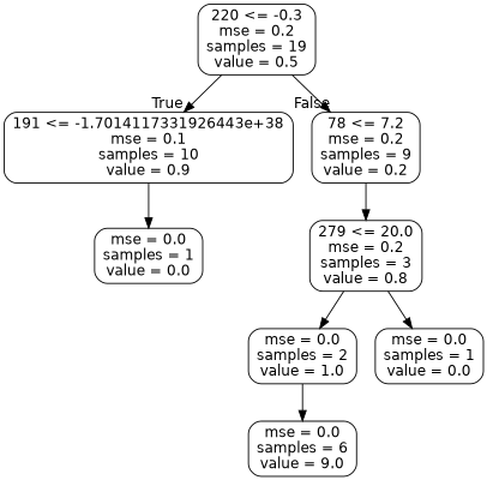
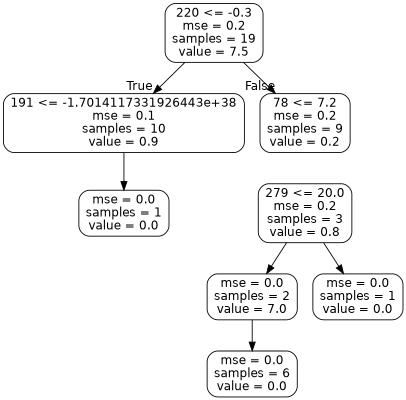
  digraph {
    node [color=black fontname=helvetica shape=box style=rounded]
    edge [fontname=helvetica]
-   n1 [label="220 <= -0.3\nmse = 0.2\nsamples = 19\nvalue = 0.5"]
+   n1 [label="220 <= -0.3\nmse = 0.2\nsamples = 19\nvalue = 7.5"]
    n2 [label="191 <= -1.7014117331926443e+38\nmse = 0.1\nsamples = 10\nvalue = 0.9"]
    n3 [label="78 <= 7.2\nmse = 0.2\nsamples = 9\nvalue = 0.2"]
    n4 [label="mse = 0.0\nsamples = 1\nvalue = 0.0"]
    n5 [label="279 <= 20.0\nmse = 0.2\nsamples = 3\nvalue = 0.8"]
-   n6 [label="mse = 0.0\nsamples = 6\nvalue = 9.0"]
-   n7 [label="mse = 0.0\nsamples = 2\nvalue = 1.0"]
+   n6 [label="mse = 0.0\nsamples = 6\nvalue = 0.0"]
+   n7 [label="mse = 0.0\nsamples = 2\nvalue = 7.0"]
    n8 [label="mse = 0.0\nsamples = 1\nvalue = 0.0"]
    n1 -> n2 [headlabel=True labelangle=45 labeldistance=2.5]
    n1 -> n3 [headlabel=False labelangle=-45 labeldistance=2.5]
    n2 -> n4
-   n3 -> n5
    n5 -> n7
    n5 -> n8
    n7 -> n6
  }
